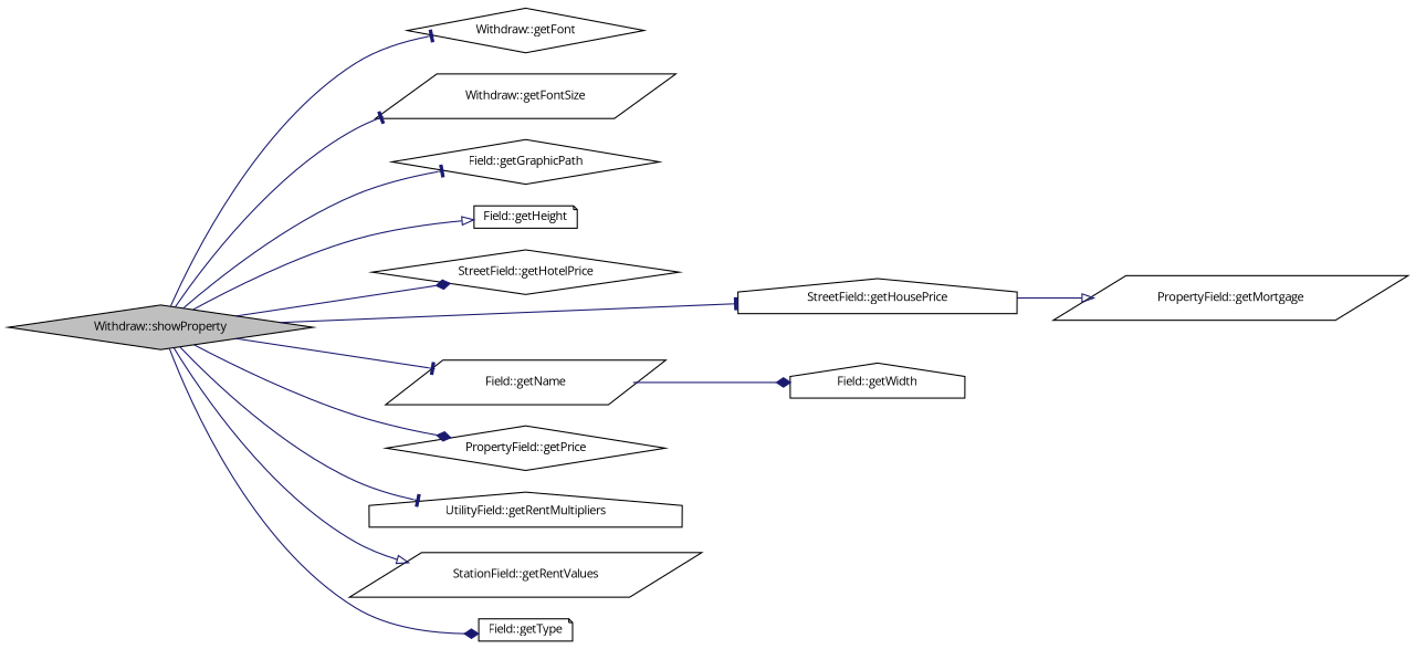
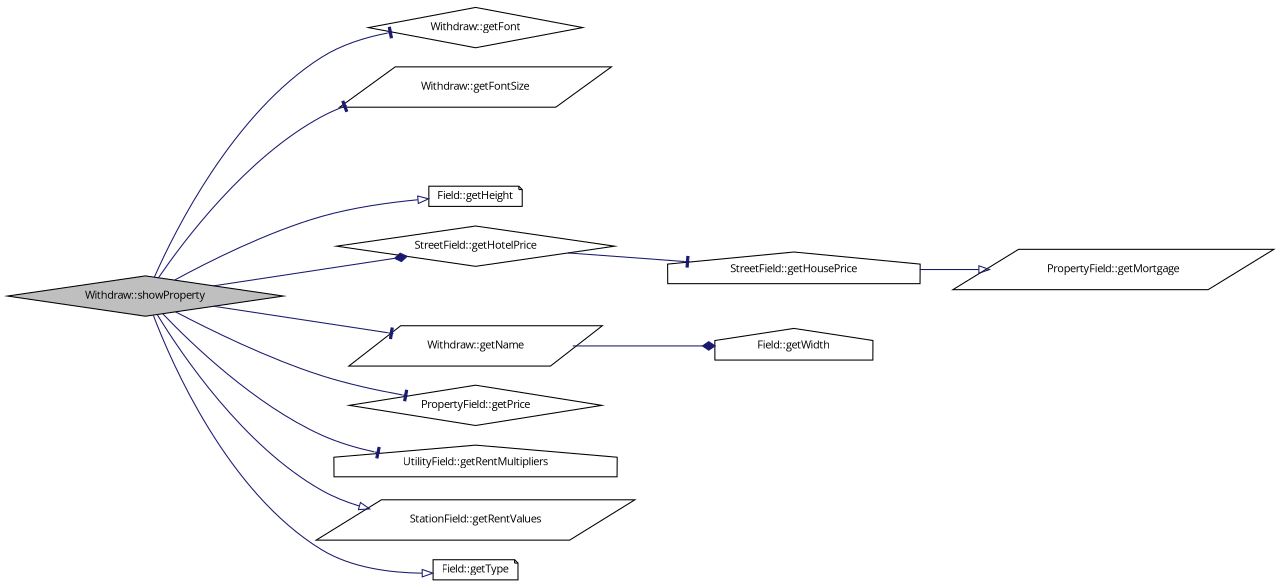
  digraph {
    fontname="Open Sans"
    rankdir=LR
    node [color=black fillcolor=white fontname="Open Sans" fontsize=10 shape=diamond style=filled]
    edge [arrowhead=tee color=midnightblue fontname="Open Sans" fontsize=10 labelfontname=Helvetica labelfontsize=10 style=solid]
    n1 [fillcolor=grey75 fontcolor=black height=0.2 label="Withdraw::showProperty" width=0.4]
    n2 [height=0.2 label="Withdraw::getFont" width=0.4]
    n3 [height=0.2 label="Withdraw::getFontSize" shape=parallelogram width=0.4]
-   n4 [height=0.2 label="Field::getGraphicPath" width=0.4]
    n5 [height=0.2 label="Field::getHeight" shape=note width=0.4]
    n6 [height=0.2 label="StreetField::getHotelPrice" width=0.4]
    n7 [height=0.2 label="StreetField::getHousePrice" shape=house width=0.4]
-   n8 [height=0.2 label="Field::getName" shape=parallelogram width=0.4]
+   n8 [height=0.2 label="Withdraw::getName" shape=parallelogram width=0.4]
    n9 [height=0.2 label="PropertyField::getPrice" width=0.4]
    n10 [height=0.2 label="UtilityField::getRentMultipliers" shape=house width=0.4]
    n11 [height=0.2 label="StationField::getRentValues" shape=parallelogram width=0.4]
    n12 [height=0.2 label="Field::getType" shape=note width=0.4]
    n13 [height=0.2 label="PropertyField::getMortgage" shape=parallelogram width=0.4]
    n14 [height=0.2 label="Field::getWidth" shape=house width=0.4]
    n1 -> n2
    n1 -> n3
-   n1 -> n4
    n1 -> n5 [arrowhead=onormal]
    n1 -> n6 [arrowhead=diamond]
-   n1 -> n7
+   n6 -> n7
    n1 -> n8
-   n1 -> n9 [arrowhead=diamond]
+   n1 -> n9
    n1 -> n10
    n1 -> n11 [arrowhead=onormal]
-   n1 -> n12 [arrowhead=diamond]
+   n1 -> n12 [arrowhead=onormal]
    n7 -> n13 [arrowhead=onormal]
    n8 -> n14 [arrowhead=diamond]
  }
